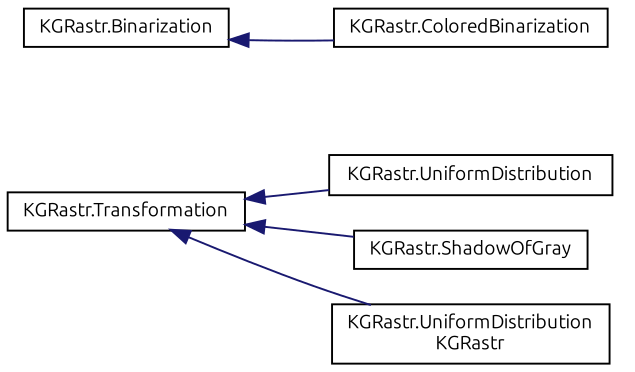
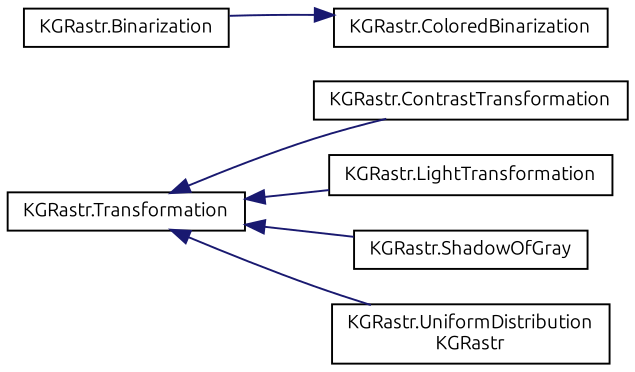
  digraph {
    fontname=Ubuntu
    rankdir=LR
    node [color=black fillcolor=white fontname=Ubuntu fontsize=10 shape=record style=filled]
    edge [color=midnightblue dir=back fontname=Ubuntu fontsize=10 labelfontname=Helvetica labelfontsize=10 style=solid]
    n1 [height=0.2 label="KGRastr.Transformation" width=0.4]
-   n3 [height=0.2 label="KGRastr.UniformDistribution" width=0.4]
+   n2 [height=0.2 label="KGRastr.ContrastTransformation" width=0.4]
+   n3 [height=0.2 label="KGRastr.LightTransformation" width=0.4]
    n4 [height=0.2 label="KGRastr.ShadowOfGray" width=0.4]
    n5 [height=0.2 label="KGRastr.UniformDistribution\lKGRastr" width=0.4]
    n6 [height=0.2 label="KGRastr.Binarization" width=0.4]
    n7 [height=0.2 label="KGRastr.ColoredBinarization" width=0.4]
+   n1 -> n2
    n1 -> n3
    n1 -> n4
    n1 -> n5
-   n6 -> n7
+   n7 -> n6
  }
